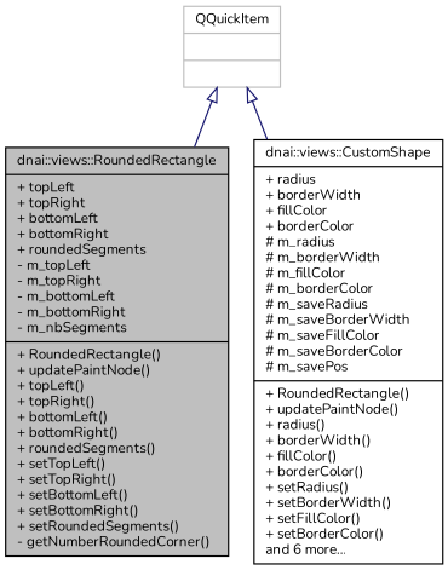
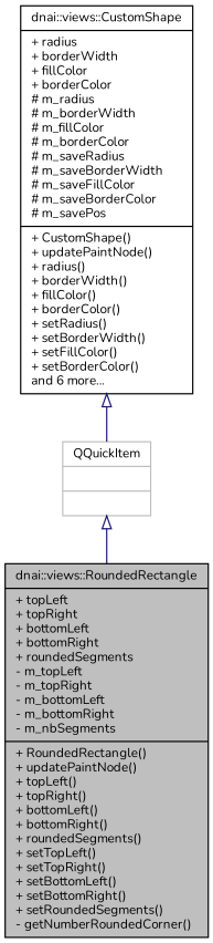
  digraph {
    fontname=Nunito
    node [color=black fillcolor=white fontname=Nunito fontsize=10 shape=record style=filled]
    edge [arrowtail=onormal color=midnightblue dir=back fontname=Nunito fontsize=10 labelfontname=Helvetica labelfontsize=10 style=solid]
    n1 [fillcolor=grey75 fontcolor=black height=0.2 label="{dnai::views::RoundedRectangle\n|+ topLeft\l+ topRight\l+ bottomLeft\l+ bottomRight\l+ roundedSegments\l- m_topLeft\l- m_topRight\l- m_bottomLeft\l- m_bottomRight\l- m_nbSegments\l|+ RoundedRectangle()\l+ updatePaintNode()\l+ topLeft()\l+ topRight()\l+ bottomLeft()\l+ bottomRight()\l+ roundedSegments()\l+ setTopLeft()\l+ setTopRight()\l+ setBottomLeft()\l+ setBottomRight()\l+ setRoundedSegments()\l- getNumberRoundedCorner()\l}" width=0.4]
-   n2 [height=0.2 label="{dnai::views::CustomShape\n|+ radius\l+ borderWidth\l+ fillColor\l+ borderColor\l# m_radius\l# m_borderWidth\l# m_fillColor\l# m_borderColor\l# m_saveRadius\l# m_saveBorderWidth\l# m_saveFillColor\l# m_saveBorderColor\l# m_savePos\l|+ RoundedRectangle()\l+ updatePaintNode()\l+ radius()\l+ borderWidth()\l+ fillColor()\l+ borderColor()\l+ setRadius()\l+ setBorderWidth()\l+ setFillColor()\l+ setBorderColor()\land 6 more...\l}" width=0.4]
+   n2 [height=0.2 label="{dnai::views::CustomShape\n|+ radius\l+ borderWidth\l+ fillColor\l+ borderColor\l# m_radius\l# m_borderWidth\l# m_fillColor\l# m_borderColor\l# m_saveRadius\l# m_saveBorderWidth\l# m_saveFillColor\l# m_saveBorderColor\l# m_savePos\l|+ CustomShape()\l+ updatePaintNode()\l+ radius()\l+ borderWidth()\l+ fillColor()\l+ borderColor()\l+ setRadius()\l+ setBorderWidth()\l+ setFillColor()\l+ setBorderColor()\land 6 more...\l}" width=0.4]
    n3 [color=grey75 height=0.2 label="{QQuickItem\n||}" width=0.4]
    n3 -> n1
-   n3 -> n2
+   n2 -> n3
  }
